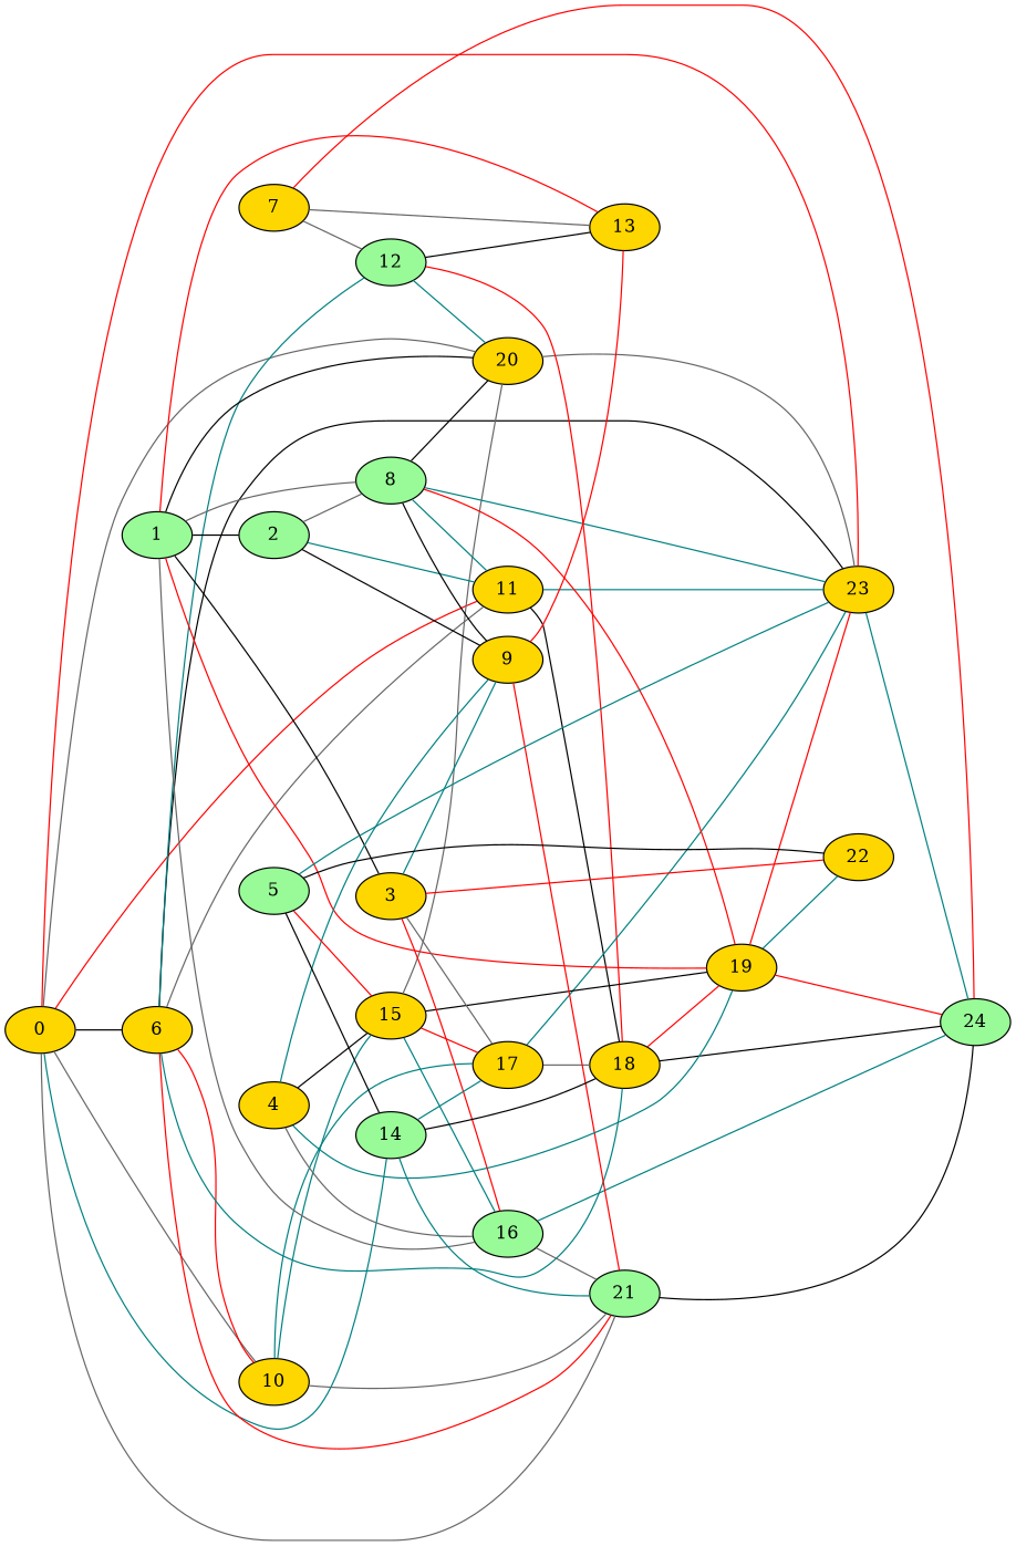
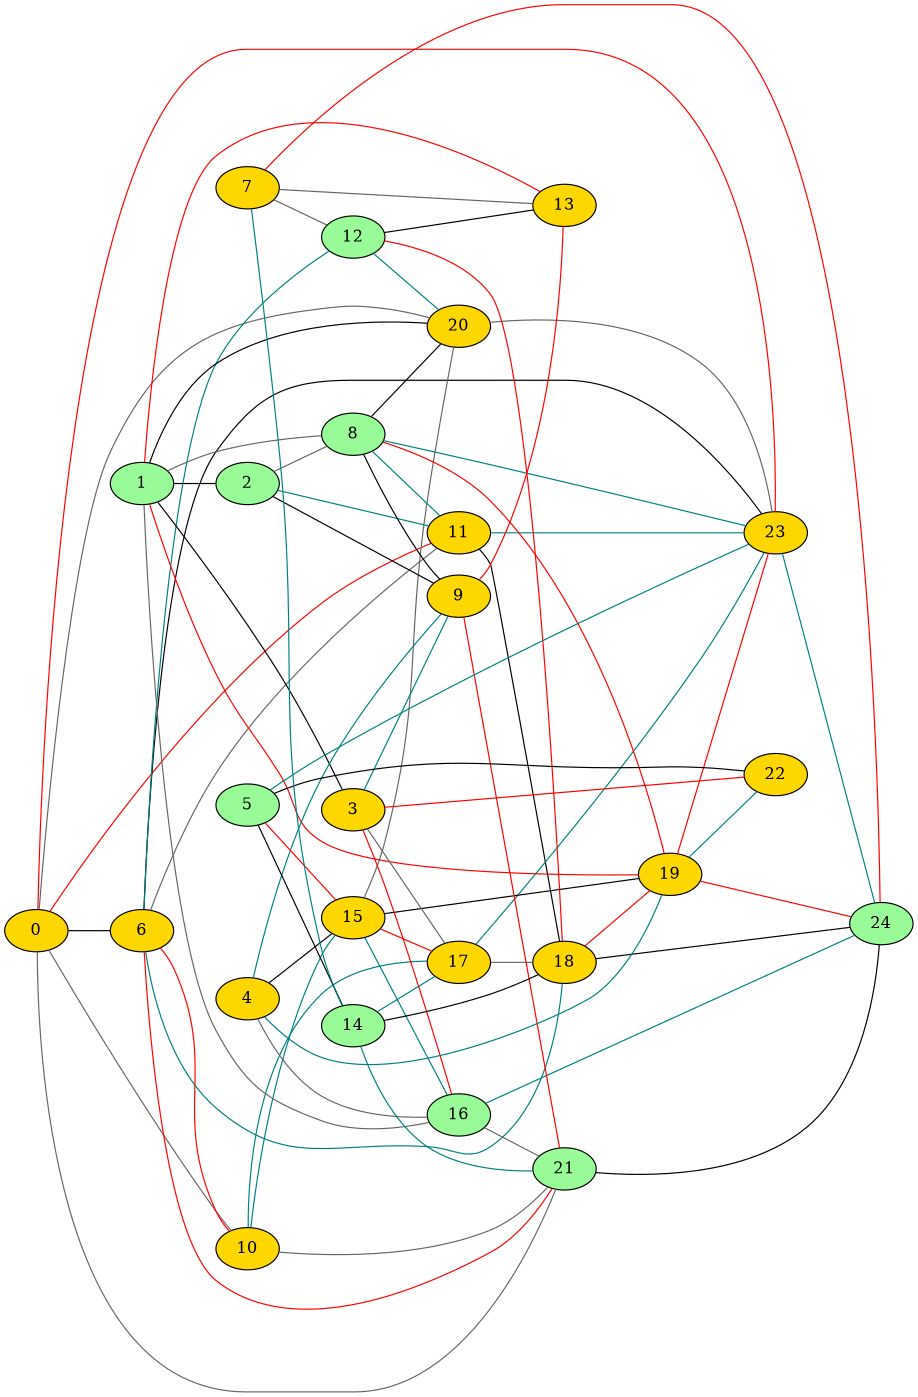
  strict graph {
    rankdir=LR
    node [fillcolor=gold style=filled]
    edge [color=teal is_available=True prob=1.0]
    0
    6
    10
    11
    20
    21 [fillcolor=palegreen]
    23
    12 [fillcolor=palegreen]
    18
    17
    15
    24 [fillcolor=palegreen]
    1 [fillcolor=palegreen]
    2 [fillcolor=palegreen]
    3
    8 [fillcolor=palegreen]
    13
    16 [fillcolor=palegreen]
    19
    9
    22
    4
    5 [fillcolor=palegreen]
    14 [fillcolor=palegreen]
    7
    0 -- 6 [color=black prob=0.490945594335]
    0 -- 10 [color=gray40]
    0 -- 11 [color=red prob=0.45566034305]
    0 -- 20 [color=gray40 prob=0.879348273779]
    0 -- 21 [color=gray40 prob=0.471023290086]
    0 -- 23 [color=red prob=0.0616334776225]
    6 -- 10 [color=red]
    6 -- 11 [color=gray40 prob=0.145289697677]
    6 -- 21 [color=red prob=0.68332191318]
    6 -- 23 [color=black prob=0.456490401021]
    6 -- 12 [prob=0.754297025136]
    6 -- 18 [prob=0.476695775915]
    10 -- 21 [color=gray40 prob=0.73830833579]
    10 -- 17 [prob=0.448305704552]
    10 -- 15 [prob=0.137704268104]
    11 -- 23 [prob=0.492560553458]
    11 -- 18 [color=black prob=0.759792330022]
    20 -- 23 [color=gray40 prob=0.72873031782]
    21 -- 24 [color=black prob=0.50589163427]
    23 -- 24
    12 -- 20 [prob=0.511806696285]
    12 -- 18 [color=red prob=0.468009369809]
    12 -- 13 [color=black prob=0.714148833468]
    18 -- 24 [color=black prob=0.206442390639]
    18 -- 19 [color=red prob=0.498243792423]
    17 -- 23 [prob=0.784069801135]
    17 -- 18 [color=gray40 prob=0.775183432267]
    15 -- 20 [color=gray40 prob=0.945886164821]
    15 -- 17 [color=red prob=0.852608621482]
    15 -- 16 [prob=0.795098822455]
    15 -- 19 [color=black prob=0.444053625912]
    1 -- 20 [color=black]
    1 -- 2 [color=black prob=0.342982870189]
    1 -- 3 [color=black prob=0.484180961082]
    1 -- 8 [color=gray40 prob=0.83830823027]
    1 -- 13 [color=red prob=0.273282479096]
    1 -- 16 [color=gray40 prob=0.657650479103]
    1 -- 19 [color=red prob=0.990016672279]
    2 -- 11
    2 -- 8 [color=gray40 prob=0.292002292546]
    2 -- 9 [color=black prob=0.441306985477]
    3 -- 17 [color=gray40 prob=0.146203327998]
    3 -- 16 [color=red]
    3 -- 9
    3 -- 22 [color=red prob=0.0694232720365]
    8 -- 11
    8 -- 20 [color=black prob=0.591712520736]
    8 -- 23 [prob=0.91849830915]
    8 -- 19 [color=red prob=0.72075395176]
    8 -- 9 [color=black prob=0.275968845828]
    16 -- 21 [color=gray40 prob=0.321380307407]
    16 -- 24
    19 -- 23 [color=red prob=0.301755424292]
    19 -- 24 [color=red]
    19 -- 22
    9 -- 21 [color=red prob=0.00111460731111]
    9 -- 13 [color=red]
    4 -- 15 [color=black prob=0.126544540966]
    4 -- 16 [color=gray40 prob=0.375909578556]
    4 -- 19 [prob=0.785762385526]
    4 -- 9
    5 -- 23 [prob=0.0117072387241]
    5 -- 15 [color=red prob=0.893653917346]
    5 -- 22 [color=black prob=0.664979777284]
    5 -- 14 [color=black prob=0.203230512212]
    14 -- 21
    14 -- 18 [color=black prob=0.0263261954787]
    14 -- 17 [prob=0.577679115462]
    7 -- 12 [color=gray40 prob=0.242431291926]
    7 -- 24 [color=red prob=0.603611723129]
    7 -- 13 [color=gray40 prob=0.115939125464]
-   0 -- 14 [prob=0.380213299208]
+   7 -- 14 [prob=0.380213299208]
  }
